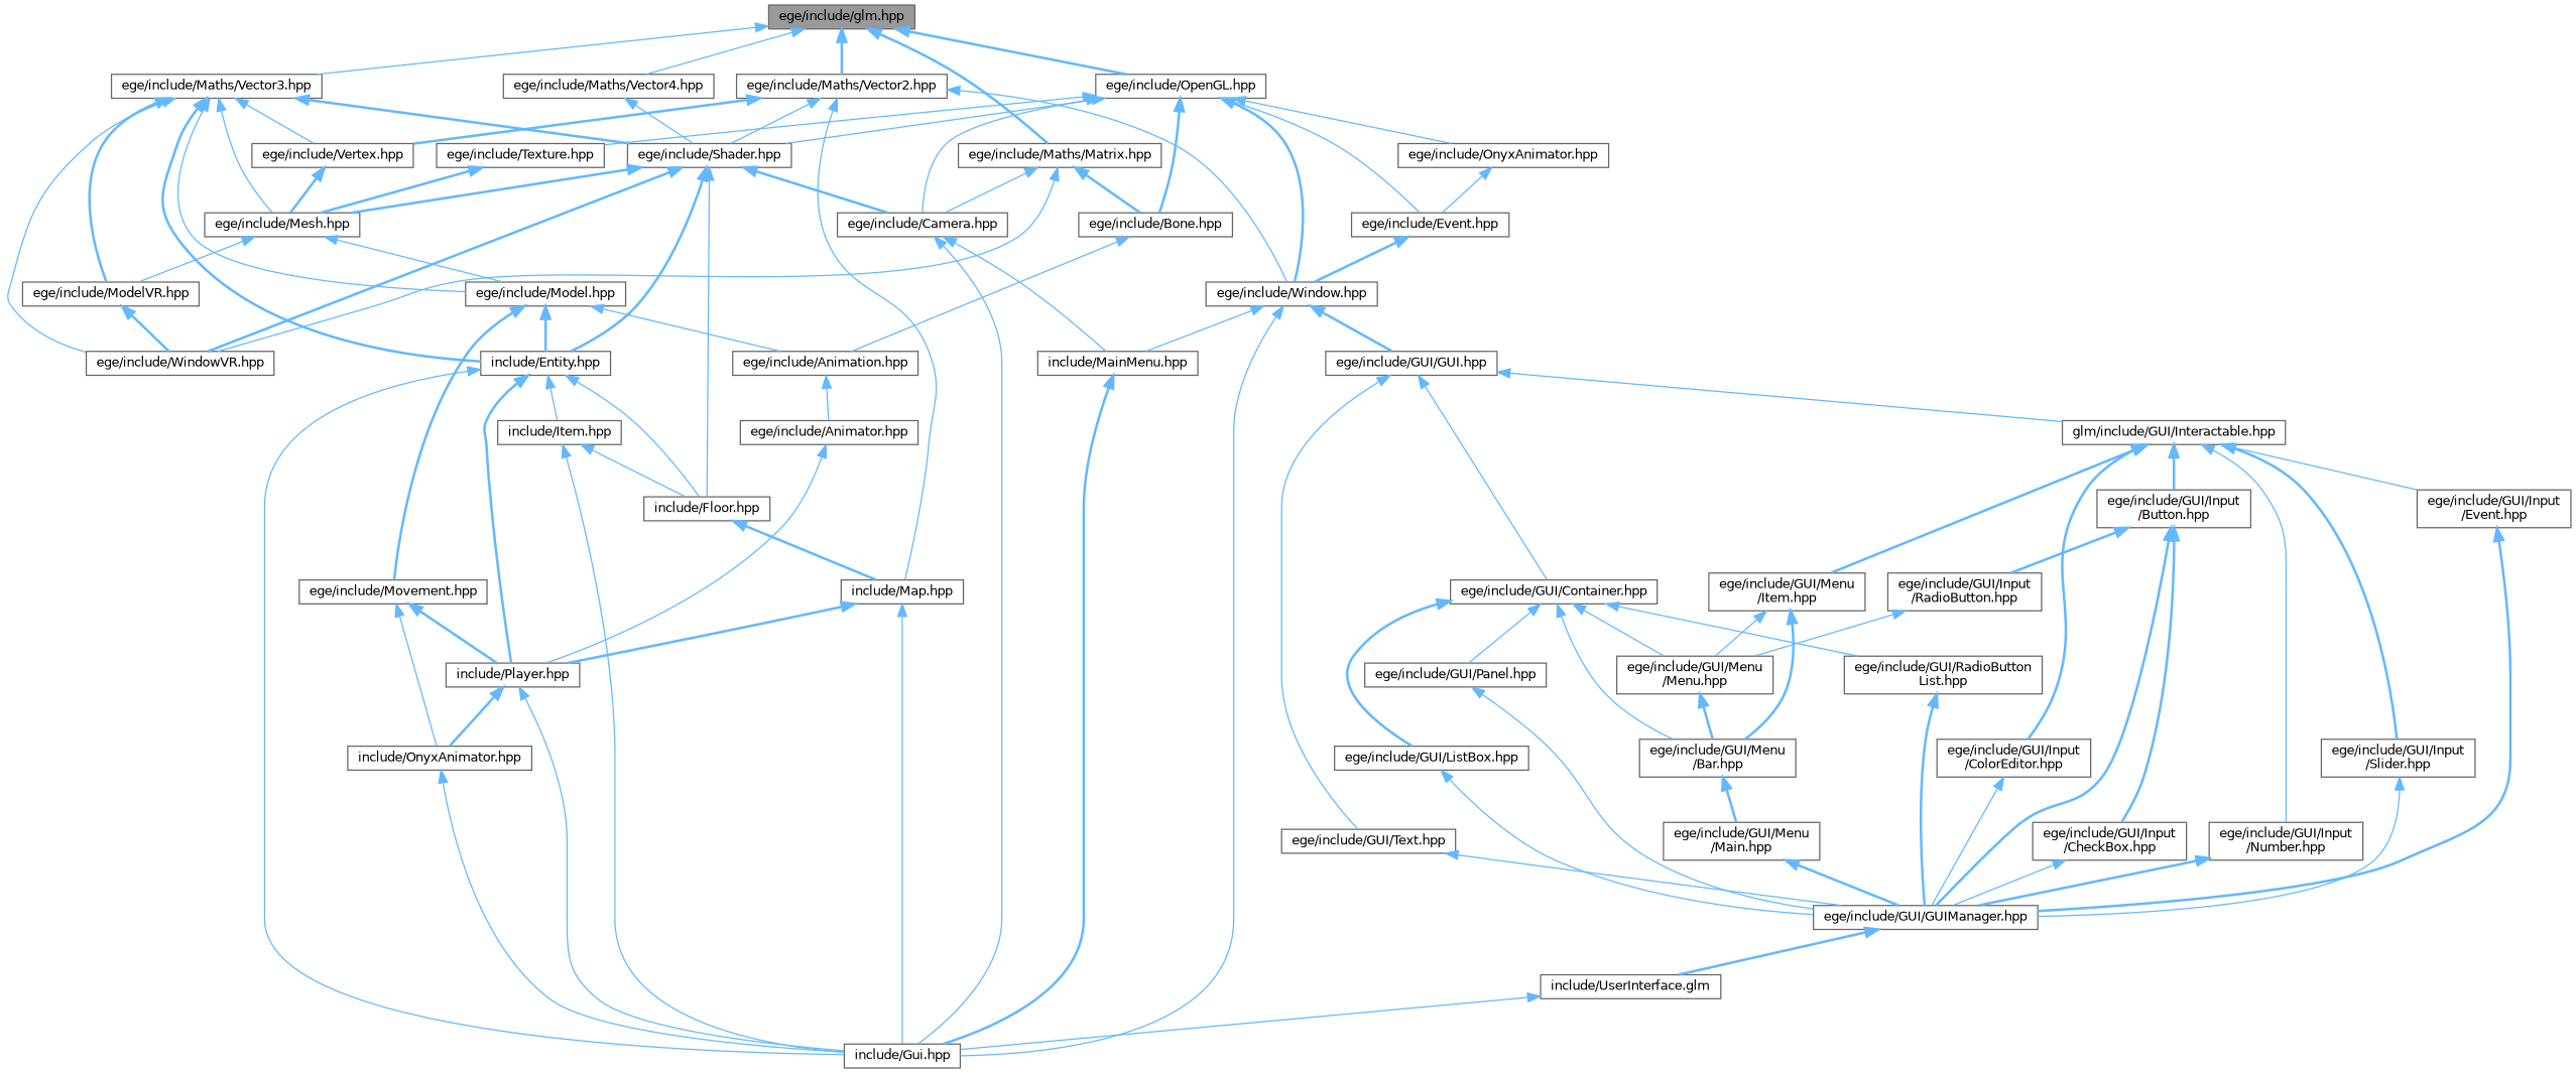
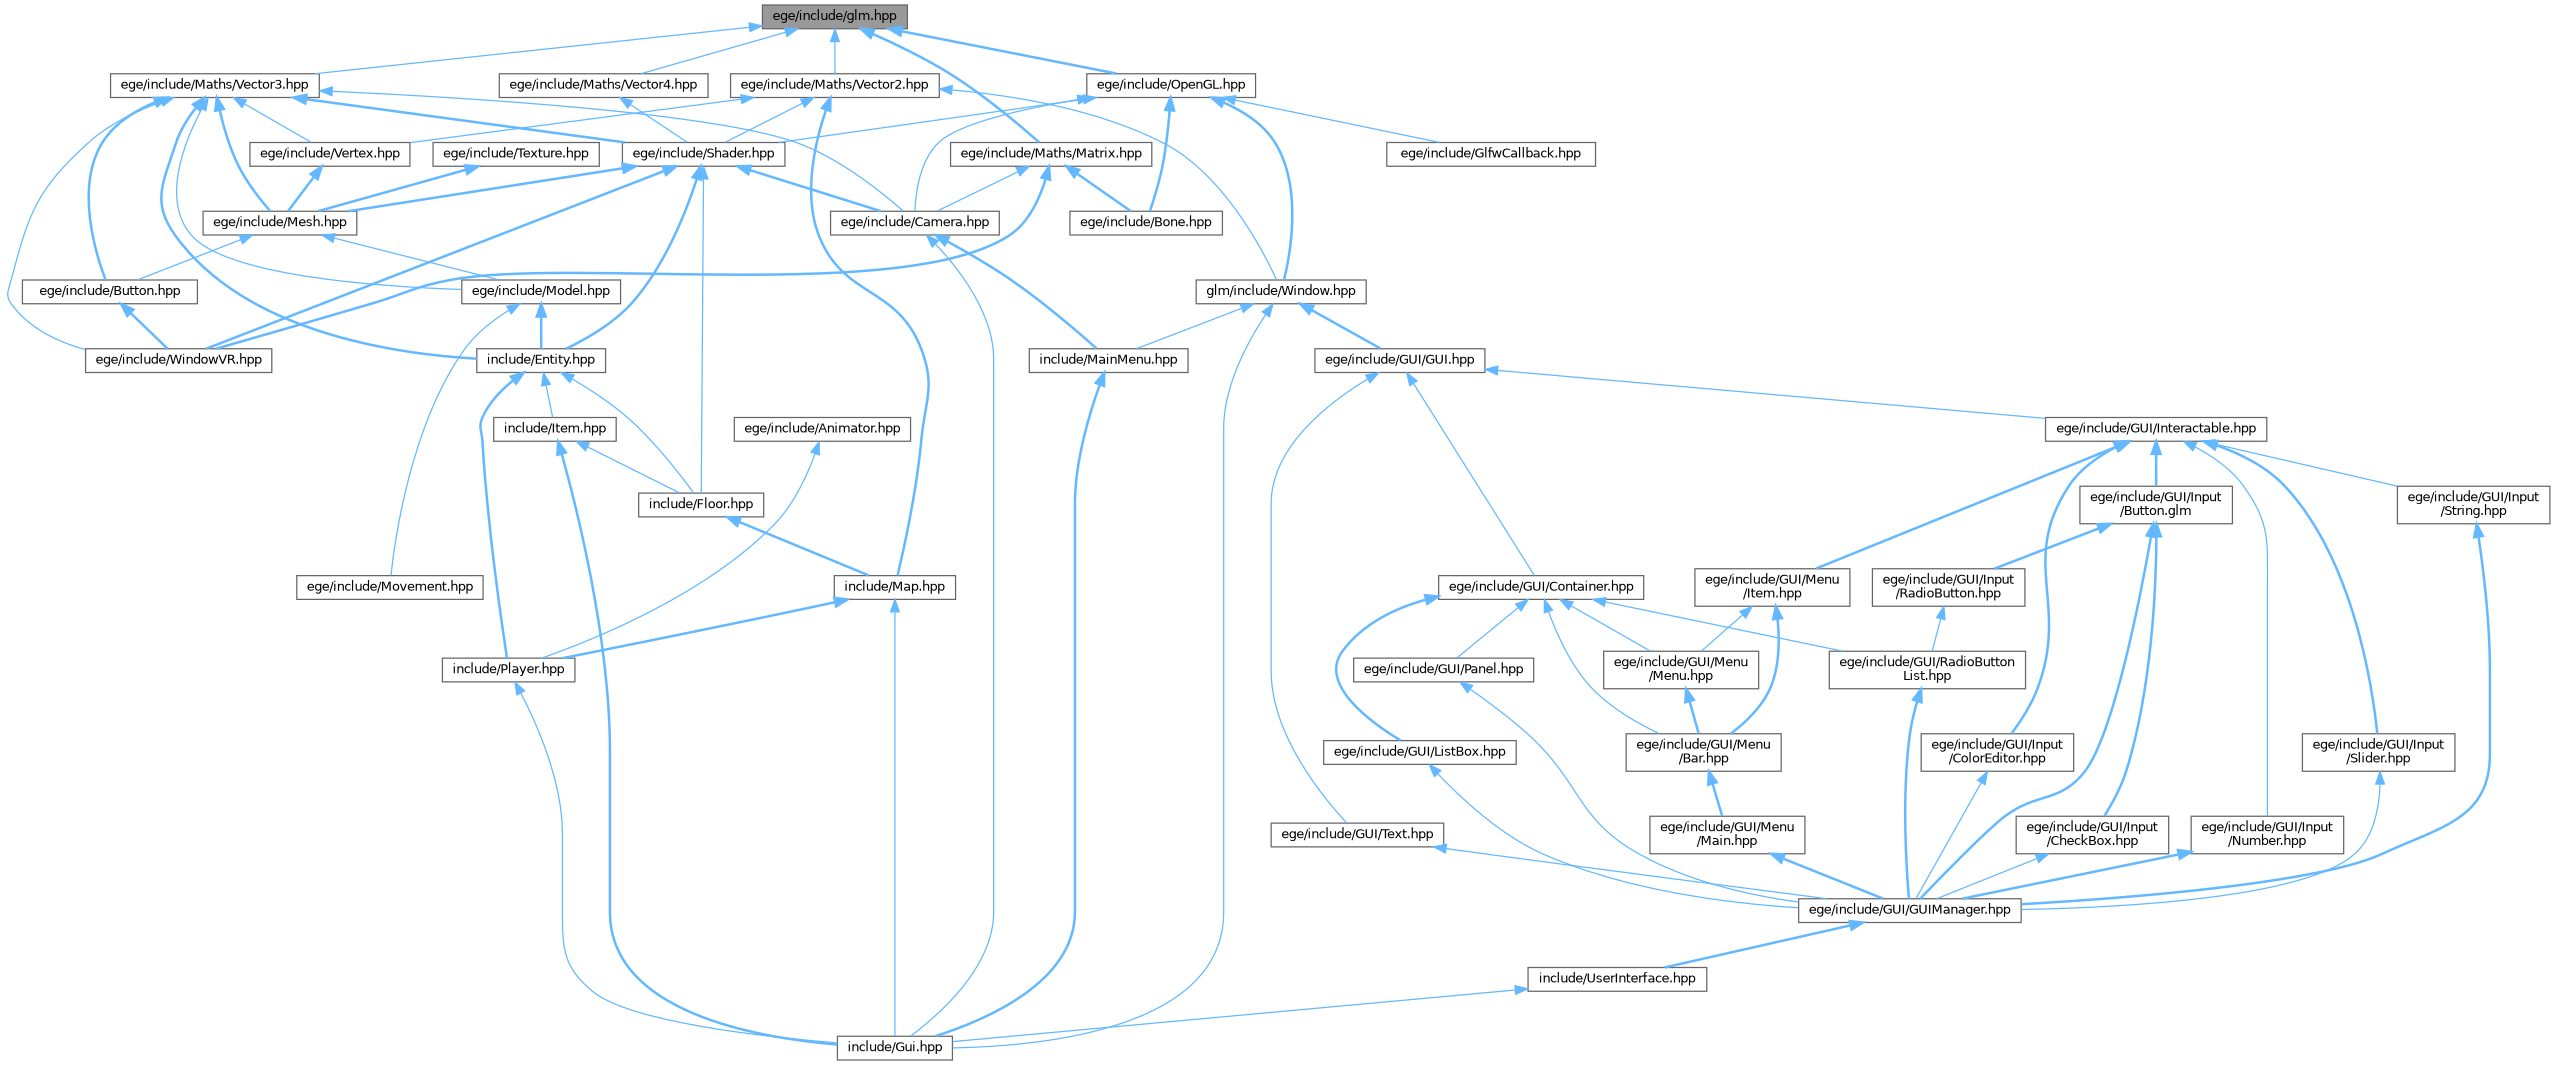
  digraph {
    node [color=grey40 fillcolor=white fontname=Helvetica fontsize=10 shape=box style=filled]
    edge [color=steelblue1 dir=back fontname=Helvetica fontsize=10 labelfontname=Helvetica labelfontsize=10 style=solid]
    n1 [color=gray40 fillcolor=grey60 fontcolor=black height=0.2 label="ege/include/glm.hpp" width=0.4]
    n2 [height=0.2 label="ege/include/Maths/Matrix.hpp" width=0.4]
    n3 [height=0.2 label="ege/include/Maths/Vector2.hpp" width=0.4]
    n4 [height=0.2 label="ege/include/Maths/Vector3.hpp" width=0.4]
    n5 [height=0.2 label="ege/include/Maths/Vector4.hpp" width=0.4]
    n6 [height=0.2 label="ege/include/OpenGL.hpp" width=0.4]
    n7 [height=0.2 label="ege/include/Bone.hpp" width=0.4]
    n8 [height=0.2 label="ege/include/Camera.hpp" width=0.4]
    n9 [height=0.2 label="ege/include/WindowVR.hpp" width=0.4]
    n10 [height=0.2 label="ege/include/Shader.hpp" width=0.4]
    n11 [height=0.2 label="include/Map.hpp" width=0.4]
    n12 [height=0.2 label="ege/include/Vertex.hpp" width=0.4]
-   n13 [height=0.2 label="ege/include/Window.hpp" width=0.4]
+   n13 [height=0.2 label="glm/include/Window.hpp" width=0.4]
    n14 [height=0.2 label="ege/include/Mesh.hpp" width=0.4]
    n15 [height=0.2 label="include/Entity.hpp" width=0.4]
    n16 [height=0.2 label="ege/include/Model.hpp" width=0.4]
-   n17 [height=0.2 label="ege/include/ModelVR.hpp" width=0.4]
-   n18 [height=0.2 label="ege/include/Event.hpp" width=0.4]
-   n19 [height=0.2 label="ege/include/OnyxAnimator.hpp" width=0.4]
+   n17 [height=0.2 label="ege/include/Button.hpp" width=0.4]
+   n19 [height=0.2 label="ege/include/GlfwCallback.hpp" width=0.4]
    n20 [height=0.2 label="ege/include/Texture.hpp" width=0.4]
-   n21 [height=0.2 label="ege/include/Animation.hpp" width=0.4]
    n22 [height=0.2 label="include/Gui.hpp" width=0.4]
    n23 [height=0.2 label="include/MainMenu.hpp" width=0.4]
    n24 [height=0.2 label="include/Floor.hpp" width=0.4]
    n25 [height=0.2 label="ege/include/Animator.hpp" width=0.4]
    n26 [height=0.2 label="include/Player.hpp" width=0.4]
-   n27 [height=0.2 label="include/OnyxAnimator.hpp" width=0.4]
    n28 [height=0.2 label="include/Item.hpp" width=0.4]
    n29 [height=0.2 label="ege/include/Movement.hpp" width=0.4]
    n30 [height=0.2 label="ege/include/GUI/GUI.hpp" width=0.4]
    n31 [height=0.2 label="ege/include/GUI/Container.hpp" width=0.4]
-   n32 [height=0.2 label="glm/include/GUI/Interactable.hpp" width=0.4]
+   n32 [height=0.2 label="ege/include/GUI/Interactable.hpp" width=0.4]
    n33 [height=0.2 label="ege/include/GUI/Text.hpp" width=0.4]
    n34 [height=0.2 label="ege/include/GUI/ListBox.hpp" width=0.4]
    n35 [height=0.2 label="ege/include/GUI/Menu\l/Bar.hpp" width=0.4]
    n36 [height=0.2 label="ege/include/GUI/Menu\l/Menu.hpp" width=0.4]
    n37 [height=0.2 label="ege/include/GUI/Panel.hpp" width=0.4]
    n38 [height=0.2 label="ege/include/GUI/RadioButton\lList.hpp" width=0.4]
-   n39 [height=0.2 label="ege/include/GUI/Input\l/Button.hpp" width=0.4]
+   n39 [height=0.2 label="ege/include/GUI/Input\l/Button.glm" width=0.4]
    n40 [height=0.2 label="ege/include/GUI/Input\l/ColorEditor.hpp" width=0.4]
    n41 [height=0.2 label="ege/include/GUI/Input\l/Number.hpp" width=0.4]
    n42 [height=0.2 label="ege/include/GUI/Input\l/Slider.hpp" width=0.4]
-   n43 [height=0.2 label="ege/include/GUI/Input\l/Event.hpp" width=0.4]
+   n43 [height=0.2 label="ege/include/GUI/Input\l/String.hpp" width=0.4]
    n44 [height=0.2 label="ege/include/GUI/Menu\l/Item.hpp" width=0.4]
    n45 [height=0.2 label="ege/include/GUI/GUIManager.hpp" width=0.4]
    n46 [height=0.2 label="ege/include/GUI/Menu\l/Main.hpp" width=0.4]
-   n47 [height=0.2 label="include/UserInterface.glm" width=0.4]
+   n47 [height=0.2 label="include/UserInterface.hpp" width=0.4]
    n48 [height=0.2 label="ege/include/GUI/Input\l/CheckBox.hpp" width=0.4]
    n49 [height=0.2 label="ege/include/GUI/Input\l/RadioButton.hpp" width=0.4]
    n1 -> n2 [style=bold]
-   n1 -> n3 [style=bold]
+   n1 -> n3
    n1 -> n4
    n1 -> n5
    n1 -> n6 [style=bold]
    n2 -> n7 [style=bold]
    n2 -> n8
-   n2 -> n9
+   n2 -> n9 [style=bold]
    n3 -> n10
-   n3 -> n11
-   n3 -> n12 [style=bold]
+   n3 -> n11 [style=bold]
+   n3 -> n12
    n3 -> n13
+   n4 -> n8
    n4 -> n9
    n4 -> n10 [style=bold]
    n4 -> n12
-   n4 -> n14
+   n4 -> n14 [style=bold]
    n4 -> n15 [style=bold]
    n4 -> n16
    n4 -> n17 [style=bold]
    n5 -> n10
    n6 -> n7 [style=bold]
    n6 -> n8
    n6 -> n10
    n6 -> n13 [style=bold]
-   n6 -> n18
    n6 -> n19
-   n6 -> n20
-   n7 -> n21
    n8 -> n22
-   n8 -> n23
+   n8 -> n23 [style=bold]
    n10 -> n8 [style=bold]
    n10 -> n9 [style=bold]
    n10 -> n14 [style=bold]
    n10 -> n15 [style=bold]
    n10 -> n24
    n11 -> n22
    n11 -> n26 [style=bold]
    n12 -> n14 [style=bold]
    n13 -> n22
    n13 -> n23
    n13 -> n30 [style=bold]
    n14 -> n16
    n14 -> n17
-   n15 -> n22
    n15 -> n24
    n15 -> n26 [style=bold]
    n15 -> n28
    n16 -> n15 [style=bold]
-   n16 -> n21
-   n16 -> n29 [style=bold]
+   n16 -> n29
    n17 -> n9 [style=bold]
-   n18 -> n13 [style=bold]
-   n19 -> n18
    n20 -> n14 [style=bold]
-   n21 -> n25
    n23 -> n22 [style=bold]
    n24 -> n11 [style=bold]
    n25 -> n26
    n26 -> n22
-   n26 -> n27 [style=bold]
-   n27 -> n22
-   n28 -> n22
+   n28 -> n22 [style=bold]
    n28 -> n24
-   n29 -> n26 [style=bold]
-   n29 -> n27
    n30 -> n31
    n30 -> n32
    n30 -> n33
    n31 -> n34 [style=bold]
    n31 -> n35
    n31 -> n36
    n31 -> n37
    n31 -> n38
    n32 -> n39 [style=bold]
    n32 -> n40 [style=bold]
    n32 -> n41
    n32 -> n42 [style=bold]
    n32 -> n43
    n32 -> n44 [style=bold]
    n33 -> n45
    n34 -> n45
    n35 -> n46 [style=bold]
    n36 -> n35 [style=bold]
    n37 -> n45
    n38 -> n45 [style=bold]
    n39 -> n45 [style=bold]
    n39 -> n48 [style=bold]
    n39 -> n49 [style=bold]
    n40 -> n45
    n41 -> n45 [style=bold]
    n42 -> n45
    n43 -> n45 [style=bold]
    n44 -> n35 [style=bold]
    n44 -> n36
    n45 -> n47 [style=bold]
    n46 -> n45 [style=bold]
    n47 -> n22
    n48 -> n45
-   n49 -> n36
+   n49 -> n38
  }
